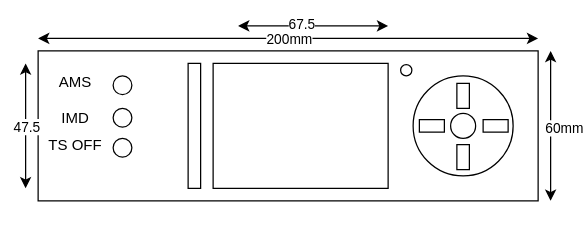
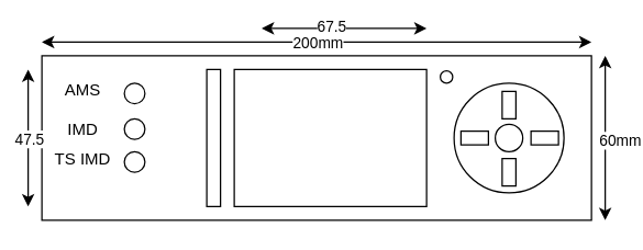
  <mxCell id="0" />
  <mxCell id="1" parent="0" />
  <mxCell id="2" value="" style="rounded=0;whiteSpace=wrap;html=1;" vertex="1" parent="1"><mxGeometry x="30" y="40" width="400" height="120" as="geometry" /></mxCell>
  <mxCell id="3" value="" style="rounded=0;whiteSpace=wrap;html=1;" vertex="1" parent="1"><mxGeometry x="170" y="50" width="140" height="100" as="geometry" /></mxCell>
  <mxCell id="4" value="" style="endArrow=classic;startArrow=classic;html=1;rounded=0;" edge="1" parent="1"><mxGeometry width="50" height="50" relative="1" as="geometry"><mxPoint x="30" y="30" as="sourcePoint" /><mxPoint x="430" y="30" as="targetPoint" /></mxGeometry></mxCell>
  <mxCell id="5" value="200mm" style="edgeLabel;html=1;align=center;verticalAlign=middle;resizable=0;points=[];" vertex="1" connectable="0" parent="4"><mxGeometry x="-0.111" y="-2" relative="1" as="geometry"><mxPoint x="22" y="-2" as="offset" /></mxGeometry></mxCell>
  <mxCell id="6" value="" style="endArrow=classic;startArrow=classic;html=1;rounded=0;" edge="1" parent="1"><mxGeometry width="50" height="50" relative="1" as="geometry"><mxPoint x="440" y="160" as="sourcePoint" /><mxPoint x="440" y="40" as="targetPoint" /></mxGeometry></mxCell>
  <mxCell id="7" value="60mm" style="edgeLabel;html=1;align=center;verticalAlign=middle;resizable=0;points=[];" vertex="1" connectable="0" parent="6"><mxGeometry x="-0.026" relative="1" as="geometry"><mxPoint x="10" y="-1" as="offset" /></mxGeometry></mxCell>
  <mxCell id="8" value="" style="endArrow=classic;startArrow=classic;html=1;rounded=0;" edge="1" parent="1"><mxGeometry width="50" height="50" relative="1" as="geometry"><mxPoint x="190" y="20" as="sourcePoint" /><mxPoint x="310" y="20" as="targetPoint" /></mxGeometry></mxCell>
  <mxCell id="9" value="67.5" style="edgeLabel;html=1;align=center;verticalAlign=middle;resizable=0;points=[];" vertex="1" connectable="0" parent="8"><mxGeometry x="-0.163" y="2" relative="1" as="geometry"><mxPoint as="offset" /></mxGeometry></mxCell>
  <mxCell id="10" value="" style="endArrow=classic;startArrow=classic;html=1;rounded=0;" edge="1" parent="1"><mxGeometry width="50" height="50" relative="1" as="geometry"><mxPoint x="20" y="150" as="sourcePoint" /><mxPoint x="20" y="50" as="targetPoint" /></mxGeometry></mxCell>
  <mxCell id="11" value="47.5" style="edgeLabel;html=1;align=center;verticalAlign=middle;resizable=0;points=[];" vertex="1" connectable="0" parent="10"><mxGeometry x="0.111" relative="1" as="geometry"><mxPoint y="6" as="offset" /></mxGeometry></mxCell>
  <mxCell id="12" value="" style="rounded=0;whiteSpace=wrap;html=1;" vertex="1" parent="1"><mxGeometry x="150" y="50" width="10" height="100" as="geometry" /></mxCell>
  <mxCell id="13" value="" style="ellipse;whiteSpace=wrap;html=1;aspect=fixed;" vertex="1" parent="1"><mxGeometry x="330" y="60" width="80" height="80" as="geometry" /></mxCell>
  <mxCell id="14" value="" style="ellipse;whiteSpace=wrap;html=1;aspect=fixed;" vertex="1" parent="1"><mxGeometry x="360" y="90" width="20" height="20" as="geometry" /></mxCell>
  <mxCell id="15" value="" style="rounded=0;whiteSpace=wrap;html=1;" vertex="1" parent="1"><mxGeometry x="365" y="115" width="10" height="20" as="geometry" /></mxCell>
  <mxCell id="16" value="" style="rounded=0;whiteSpace=wrap;html=1;" vertex="1" parent="1"><mxGeometry x="365" y="66" width="10" height="20" as="geometry" /></mxCell>
  <mxCell id="17" value="" style="rounded=0;whiteSpace=wrap;html=1;rotation=90;" vertex="1" parent="1"><mxGeometry x="391" y="90" width="10" height="20" as="geometry" /></mxCell>
  <mxCell id="18" value="" style="rounded=0;whiteSpace=wrap;html=1;rotation=90;" vertex="1" parent="1"><mxGeometry x="340" y="90" width="10" height="20" as="geometry" /></mxCell>
  <mxCell id="19" value="" style="ellipse;whiteSpace=wrap;html=1;aspect=fixed;" vertex="1" parent="1"><mxGeometry x="90" y="60" width="15" height="15" as="geometry" /></mxCell>
  <mxCell id="20" value="" style="ellipse;whiteSpace=wrap;html=1;aspect=fixed;" vertex="1" parent="1"><mxGeometry x="90" y="86" width="15" height="15" as="geometry" /></mxCell>
  <mxCell id="21" value="" style="ellipse;whiteSpace=wrap;html=1;aspect=fixed;" vertex="1" parent="1"><mxGeometry x="90" y="110" width="15" height="15" as="geometry" /></mxCell>
  <mxCell id="22" value="" style="ellipse;whiteSpace=wrap;html=1;aspect=fixed;" vertex="1" parent="1"><mxGeometry x="320" y="51" width="9" height="9" as="geometry" /></mxCell>
  <mxCell id="23" value="AMS" style="text;html=1;strokeColor=none;fillColor=none;align=center;verticalAlign=middle;whiteSpace=wrap;rounded=0;" vertex="1" parent="1"><mxGeometry x="30" y="50" width="60" height="30" as="geometry" /></mxCell>
  <mxCell id="24" value="IMD" style="text;html=1;strokeColor=none;fillColor=none;align=center;verticalAlign=middle;whiteSpace=wrap;rounded=0;" vertex="1" parent="1"><mxGeometry x="30" y="78.5" width="60" height="30" as="geometry" /></mxCell>
- <mxCell id="25" value="TS OFF" style="text;html=1;strokeColor=none;fillColor=none;align=center;verticalAlign=middle;whiteSpace=wrap;rounded=0;" vertex="1" parent="1"><mxGeometry x="30" y="101" width="60" height="30" as="geometry" /></mxCell>
+ <mxCell id="25" value="TS IMD" style="text;html=1;strokeColor=none;fillColor=none;align=center;verticalAlign=middle;whiteSpace=wrap;rounded=0;" vertex="1" parent="1"><mxGeometry x="30" y="101" width="60" height="30" as="geometry" /></mxCell>
